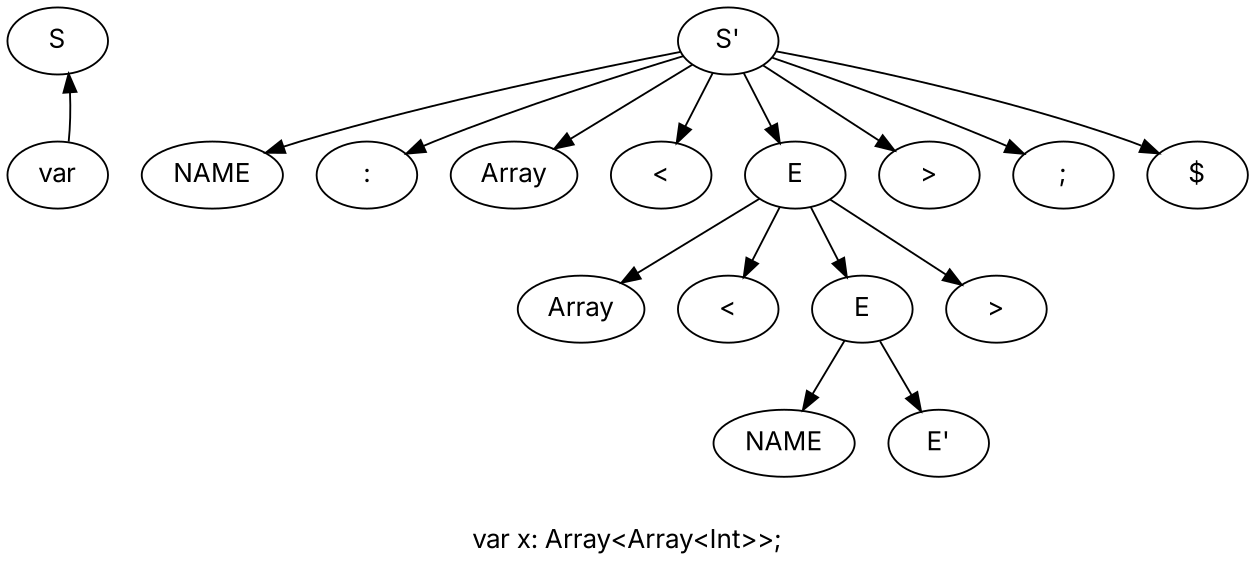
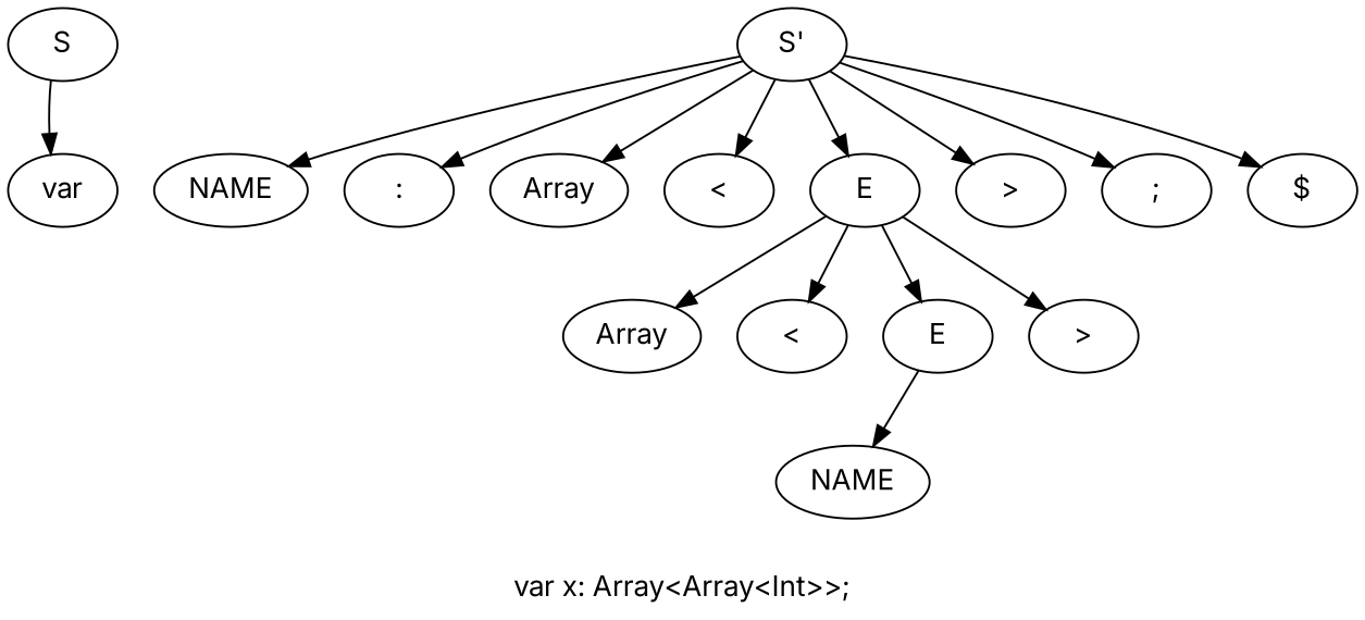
  digraph {
    fontname=Inter
    label="var x: Array<Array<Int>>;"
    node [fontname=Inter]
    edge [fontname=Inter]
    n1 [label=S]
    n2 [label=var]
    n3 [label="S'"]
    n4 [label=NAME]
    n5 [label=":"]
    n6 [label=Array]
    n7 [label="<"]
    n8 [label=E]
    n9 [label=">"]
    n10 [label=";"]
    n11 [label="$"]
    n12 [label=Array]
    n13 [label="<"]
    n14 [label=E]
    n15 [label=">"]
    n16 [label=NAME]
-   n17 [label="E'"]
-   n2 -> n1
+   n1 -> n2
    n3 -> n4
    n3 -> n5
    n3 -> n6
    n3 -> n7
    n3 -> n8
    n3 -> n9
    n3 -> n10
    n3 -> n11
    n8 -> n12
    n8 -> n13
    n8 -> n14
    n8 -> n15
    n14 -> n16
-   n14 -> n17
  }
